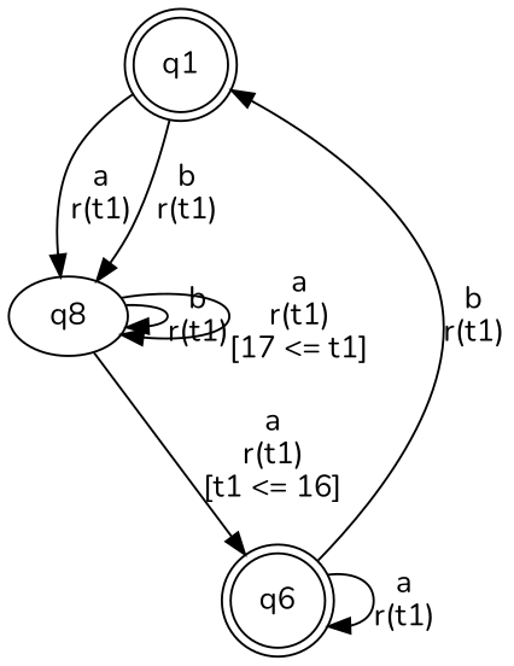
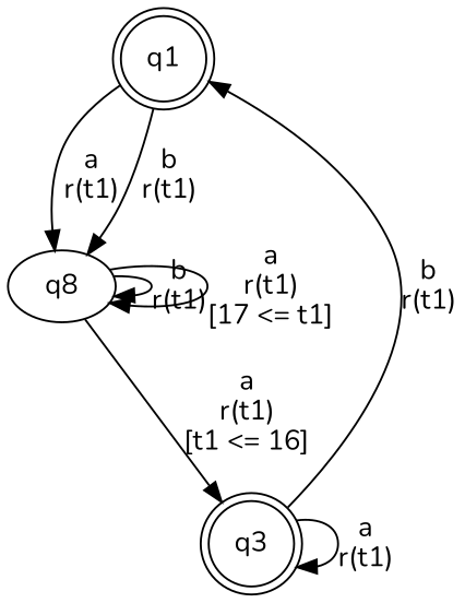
  digraph {
    fontname=Nunito
    node [fontname=Nunito shape=doublecircle]
    edge [fontname=Nunito]
    n1 [label=q1]
    n2 [label=q8 shape=""]
-   n3 [label=q6]
+   n3 [label=q3]
    n1 -> n2 [label="a\nr(t1)\n"]
    n1 -> n2 [label="b\nr(t1)\n"]
    n2 -> n2 [label="b\nr(t1)\n"]
    n2 -> n2 [label="a\nr(t1)\n[17 <= t1]"]
    n2 -> n3 [label="a\nr(t1)\n[t1 <= 16]"]
    n3 -> n1 [label="b\nr(t1)\n"]
    n3 -> n3 [label="a\nr(t1)\n"]
  }
